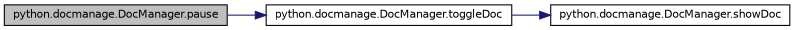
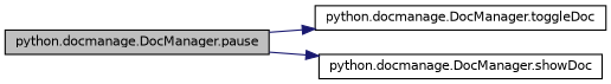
  digraph {
    rankdir=LR
    node [color=black fillcolor=white fontname=Helvetica fontsize=10 shape=record style=filled]
    edge [color=midnightblue fontname=Helvetica fontsize=10 labelfontname=Helvetica labelfontsize=10 style=solid]
    n1 [fillcolor=grey75 fontcolor=black height=0.2 label="python.docmanage.DocManager.pause" width=0.4]
    n2 [height=0.2 label="python.docmanage.DocManager.toggleDoc" width=0.4]
    n3 [height=0.2 label="python.docmanage.DocManager.showDoc" width=0.4]
    n1 -> n2
-   n2 -> n3
+   n1 -> n3
  }
